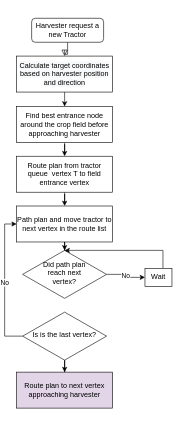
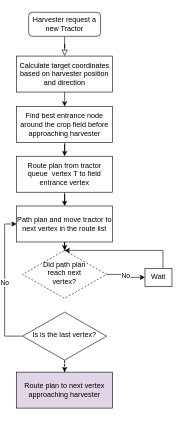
  <mxCell id="0" />
  <mxCell id="1" parent="0" />
  <mxCell id="2" value="" style="rounded=0;html=1;jettySize=auto;orthogonalLoop=1;fontSize=11;endArrow=block;endFill=0;endSize=8;strokeWidth=1;shadow=0;labelBackgroundColor=none;edgeStyle=orthogonalEdgeStyle;entryX=0.5;entryY=0;entryDx=0;entryDy=0;" parent="1" source="3" target="5" edge="1"><mxGeometry relative="1" as="geometry"><mxPoint x="100" y="110" as="targetPoint" /></mxGeometry></mxCell>
- <mxCell id="3" value="Harvester request a new Tractor" style="rounded=1;whiteSpace=wrap;html=1;fontSize=12;glass=0;strokeWidth=1;shadow=0;" parent="1" vertex="1"><mxGeometry x="45" y="30" width="120" height="40" as="geometry" /></mxCell>
+ <mxCell id="3" value="Harvester request a new Tractor" style="rounded=1;whiteSpace=wrap;html=1;fontSize=12;glass=0;strokeWidth=1;shadow=0;" parent="1" vertex="1"><mxGeometry x="40" y="20" width="120" height="40" as="geometry" /></mxCell>
  <mxCell id="4" style="edgeStyle=orthogonalEdgeStyle;rounded=0;orthogonalLoop=1;jettySize=auto;html=1;exitX=0.5;exitY=1;exitDx=0;exitDy=0;entryX=0.5;entryY=0;entryDx=0;entryDy=0;" edge="1" parent="1" source="5" target="7"><mxGeometry relative="1" as="geometry" /></mxCell>
  <mxCell id="5" value="&lt;span style=&quot;color: rgb(0 , 0 , 0) ; font-family: &amp;#34;helvetica&amp;#34; ; font-size: 12px ; font-style: normal ; font-weight: 400 ; letter-spacing: normal ; text-align: center ; text-indent: 0px ; text-transform: none ; word-spacing: 0px ; background-color: rgb(248 , 249 , 250) ; display: inline ; float: none&quot;&gt;Calculate target coordinates based on harvester position and direction&lt;/span&gt;" style="rounded=0;whiteSpace=wrap;html=1;" vertex="1" parent="1"><mxGeometry x="20" y="93" width="160" height="60" as="geometry" /></mxCell>
  <mxCell id="6" value="" style="edgeStyle=orthogonalEdgeStyle;rounded=0;orthogonalLoop=1;jettySize=auto;html=1;" edge="1" parent="1" source="7" target="9"><mxGeometry relative="1" as="geometry" /></mxCell>
  <mxCell id="7" value="Find best entrance node around the crop field before approaching harvester" style="rounded=0;whiteSpace=wrap;html=1;" vertex="1" parent="1"><mxGeometry x="20" y="177" width="160" height="60" as="geometry" /></mxCell>
  <mxCell id="8" value="" style="edgeStyle=orthogonalEdgeStyle;rounded=0;orthogonalLoop=1;jettySize=auto;html=1;" edge="1" parent="1" source="9" target="11"><mxGeometry relative="1" as="geometry" /></mxCell>
  <mxCell id="9" value="Route plan from tractor queue&amp;nbsp; vertex T to field entrance vertex" style="rounded=0;whiteSpace=wrap;html=1;" vertex="1" parent="1"><mxGeometry x="20" y="260" width="160" height="60" as="geometry" /></mxCell>
  <mxCell id="10" value="" style="edgeStyle=orthogonalEdgeStyle;rounded=0;orthogonalLoop=1;jettySize=auto;html=1;" edge="1" parent="1" source="11" target="13"><mxGeometry relative="1" as="geometry" /></mxCell>
  <mxCell id="11" value="Path plan and move tractor to next vertex in the route list" style="rounded=0;whiteSpace=wrap;html=1;" vertex="1" parent="1"><mxGeometry x="20" y="343" width="160" height="60" as="geometry" /></mxCell>
  <mxCell id="12" value="No" style="edgeStyle=orthogonalEdgeStyle;rounded=0;orthogonalLoop=1;jettySize=auto;html=1;" edge="1" parent="1" source="13" target="15"><mxGeometry relative="1" as="geometry" /></mxCell>
- <mxCell id="13" value="Did path plan &lt;br&gt;reach next &lt;br&gt;vertex?" style="rhombus;whiteSpace=wrap;html=1;shadow=0;fontFamily=Helvetica;fontSize=12;align=center;strokeWidth=1;spacing=6;spacingTop=-4;" vertex="1" parent="1"><mxGeometry x="30" y="417" width="140" height="80" as="geometry" /></mxCell>
+ <mxCell id="13" value="Did path plan &lt;br&gt;reach next &lt;br&gt;vertex?" style="rhombus;whiteSpace=wrap;html=1;shadow=0;fontFamily=Helvetica;fontSize=12;align=center;strokeWidth=1;spacing=6;spacingTop=-4;dashed=1;" vertex="1" parent="1"><mxGeometry x="30" y="417" width="140" height="80" as="geometry" /></mxCell>
  <mxCell id="14" style="edgeStyle=orthogonalEdgeStyle;rounded=0;orthogonalLoop=1;jettySize=auto;html=1;entryX=0.5;entryY=0;entryDx=0;entryDy=0;" edge="1" parent="1" source="15" target="13"><mxGeometry relative="1" as="geometry"><Array as="points"><mxPoint x="264" y="417" /></Array></mxGeometry></mxCell>
  <mxCell id="15" value="Wait" style="rounded=0;whiteSpace=wrap;html=1;" vertex="1" parent="1"><mxGeometry x="234" y="447" width="45" height="30" as="geometry" /></mxCell>
  <mxCell id="16" value="No" style="edgeStyle=orthogonalEdgeStyle;rounded=0;orthogonalLoop=1;jettySize=auto;html=1;exitX=0;exitY=0.5;exitDx=0;exitDy=0;entryX=0;entryY=0.5;entryDx=0;entryDy=0;" edge="1" parent="1" source="18" target="11"><mxGeometry relative="1" as="geometry" /></mxCell>
- <mxCell id="17" value="" style="edgeStyle=orthogonalEdgeStyle;rounded=0;orthogonalLoop=1;jettySize=auto;html=1;" edge="1" parent="1" source="18" target="19"><mxGeometry relative="1" as="geometry" /></mxCell>
+ <mxCell id="17" value="" style="edgeStyle=orthogonalEdgeStyle;rounded=0;orthogonalLoop=1;jettySize=auto;html=1;dashed=1;" edge="1" parent="1" source="18" target="19"><mxGeometry relative="1" as="geometry" /></mxCell>
  <mxCell id="18" value="Is is the last vertex?" style="rhombus;whiteSpace=wrap;html=1;shadow=0;fontFamily=Helvetica;fontSize=12;align=center;strokeWidth=1;spacing=6;spacingTop=-4;" vertex="1" parent="1"><mxGeometry x="30" y="520" width="140" height="80" as="geometry" /></mxCell>
  <mxCell id="19" value="Route plan to next vertex approaching harvester" style="rounded=0;whiteSpace=wrap;html=1;fillColor=#e1d5e7;" vertex="1" parent="1"><mxGeometry x="20" y="620" width="160" height="60" as="geometry" /></mxCell>
